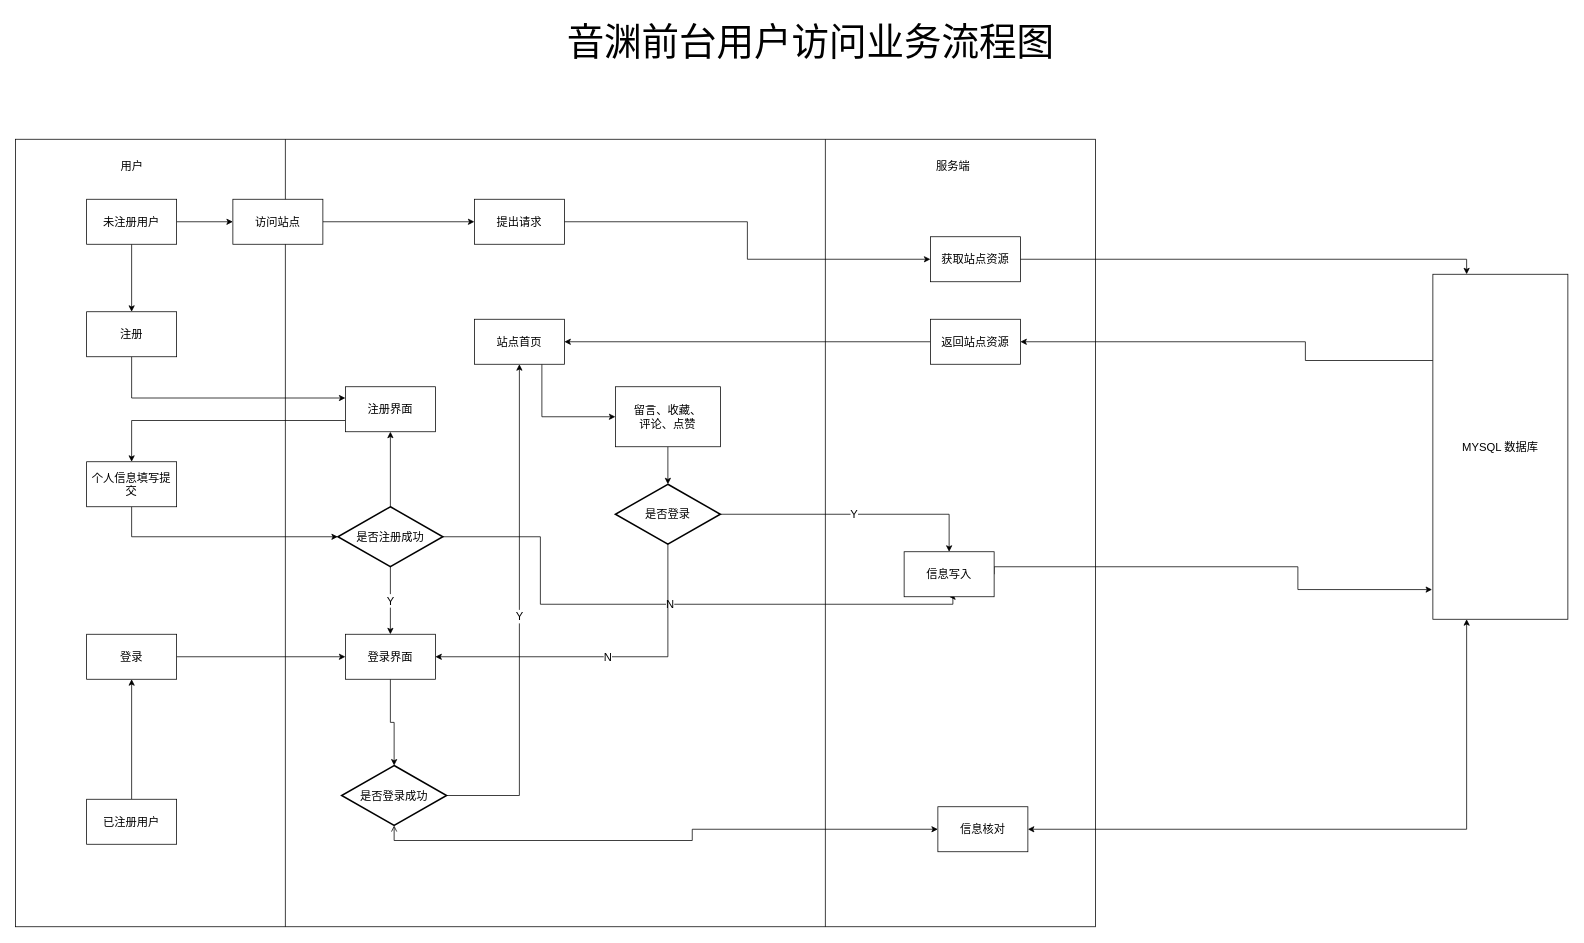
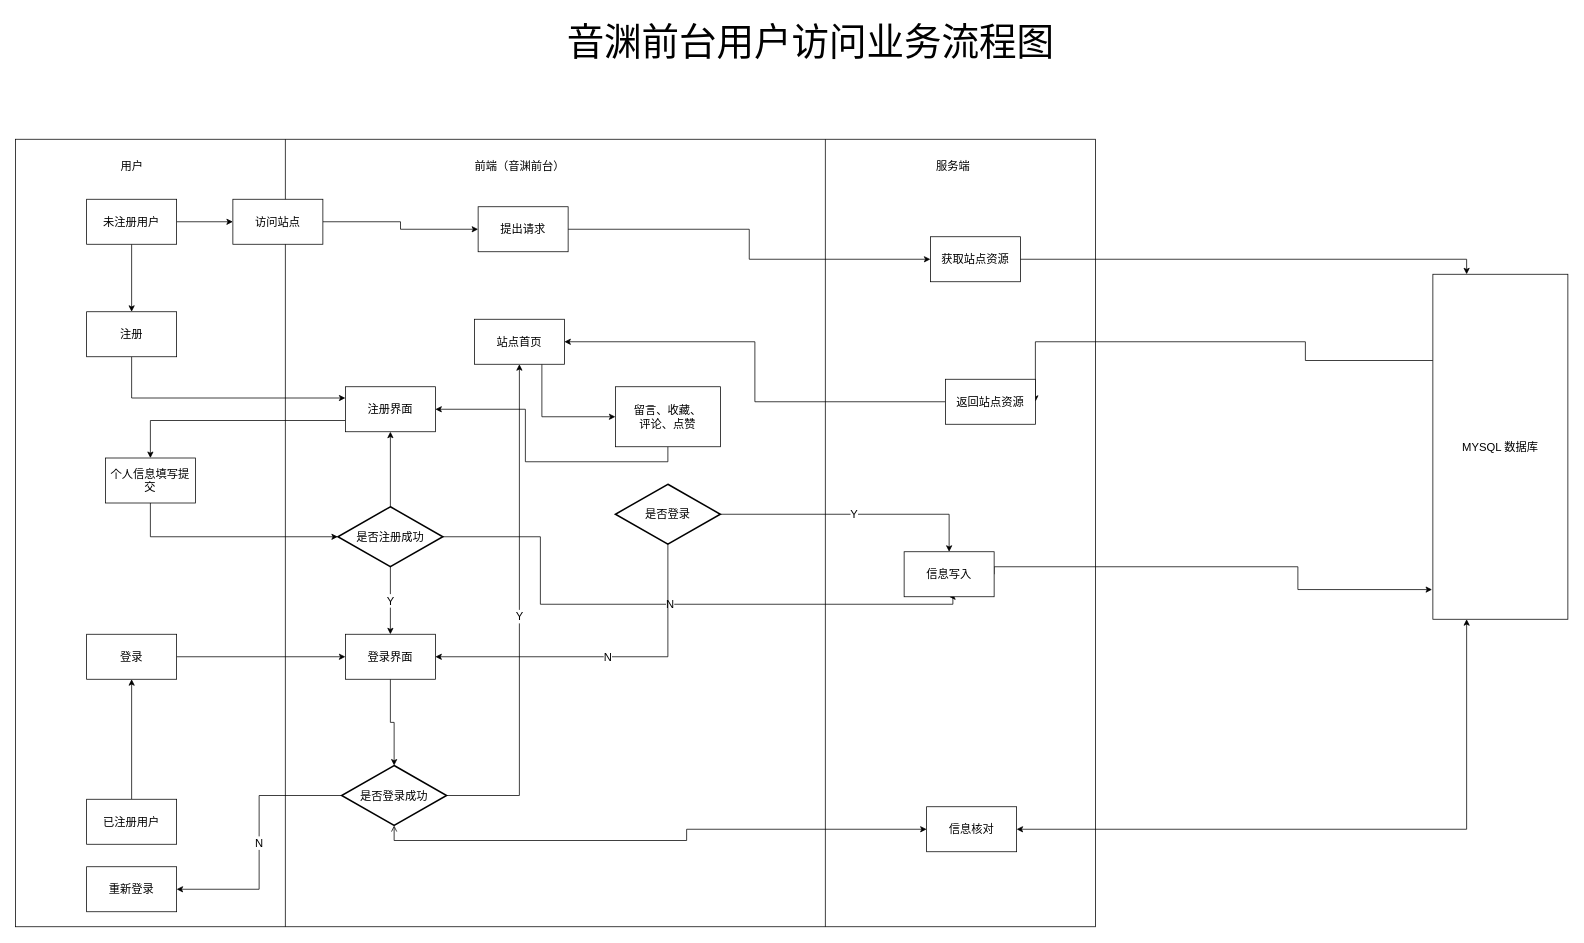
  <mxCell id="0" />
  <mxCell id="1" parent="0" />
  <mxCell id="2" value="" style="rounded=0;whiteSpace=wrap;html=1;fontSize=15;" vertex="1" parent="1"><mxGeometry x="20" y="185" width="1440" height="1050" as="geometry" /></mxCell>
  <mxCell id="3" value="" style="endArrow=none;html=1;rounded=0;entryX=0.25;entryY=0;entryDx=0;entryDy=0;exitX=0.25;exitY=1;exitDx=0;exitDy=0;fontSize=15;" edge="1" parent="1" source="2" target="2"><mxGeometry width="50" height="50" relative="1" as="geometry"><mxPoint x="660" y="575" as="sourcePoint" /><mxPoint x="710" y="525" as="targetPoint" /></mxGeometry></mxCell>
  <mxCell id="4" value="" style="endArrow=none;html=1;rounded=0;entryX=0.75;entryY=0;entryDx=0;entryDy=0;exitX=0.75;exitY=1;exitDx=0;exitDy=0;fontSize=15;" edge="1" parent="1" source="2" target="2"><mxGeometry width="50" height="50" relative="1" as="geometry"><mxPoint x="660" y="415" as="sourcePoint" /><mxPoint x="710" y="365" as="targetPoint" /></mxGeometry></mxCell>
  <mxCell id="5" value="用户" style="text;html=1;resizable=0;autosize=1;align=center;verticalAlign=middle;points=[];fillColor=none;strokeColor=none;rounded=0;fontSize=15;" vertex="1" parent="1"><mxGeometry x="150" y="205" width="50" height="30" as="geometry" /></mxCell>
+ <mxCell id="6" value="前端（音渊前台）" style="text;html=1;resizable=0;autosize=1;align=center;verticalAlign=middle;points=[];fillColor=none;strokeColor=none;rounded=0;fontSize=15;" vertex="1" parent="1"><mxGeometry x="622" y="205" width="140" height="30" as="geometry" /></mxCell>
  <mxCell id="7" value="服务端" style="text;html=1;resizable=0;autosize=1;align=center;verticalAlign=middle;points=[];fillColor=none;strokeColor=none;rounded=0;fontSize=15;" vertex="1" parent="1"><mxGeometry x="1235" y="205" width="70" height="30" as="geometry" /></mxCell>
  <mxCell id="8" style="edgeStyle=orthogonalEdgeStyle;rounded=0;orthogonalLoop=1;jettySize=auto;html=1;exitX=1;exitY=0.5;exitDx=0;exitDy=0;entryX=0;entryY=0.5;entryDx=0;entryDy=0;fontSize=15;" edge="1" parent="1" source="10" target="16"><mxGeometry relative="1" as="geometry" /></mxCell>
  <mxCell id="9" style="edgeStyle=orthogonalEdgeStyle;rounded=0;orthogonalLoop=1;jettySize=auto;html=1;exitX=0.5;exitY=1;exitDx=0;exitDy=0;entryX=0.5;entryY=0;entryDx=0;entryDy=0;fontSize=15;" edge="1" parent="1" source="10" target="14"><mxGeometry relative="1" as="geometry" /></mxCell>
  <mxCell id="10" value="未注册用户" style="rounded=0;whiteSpace=wrap;html=1;fontSize=15;" vertex="1" parent="1"><mxGeometry x="115" y="265" width="120" height="60" as="geometry" /></mxCell>
  <mxCell id="11" style="edgeStyle=orthogonalEdgeStyle;rounded=0;orthogonalLoop=1;jettySize=auto;html=1;exitX=0.5;exitY=0;exitDx=0;exitDy=0;entryX=0.5;entryY=1;entryDx=0;entryDy=0;fontSize=15;" edge="1" parent="1" source="12" target="36"><mxGeometry relative="1" as="geometry" /></mxCell>
  <mxCell id="12" value="已注册用户" style="rounded=0;whiteSpace=wrap;html=1;fontSize=15;" vertex="1" parent="1"><mxGeometry x="115" y="1065" width="120" height="60" as="geometry" /></mxCell>
  <mxCell id="13" style="edgeStyle=orthogonalEdgeStyle;rounded=0;orthogonalLoop=1;jettySize=auto;html=1;exitX=0.5;exitY=1;exitDx=0;exitDy=0;entryX=0;entryY=0.25;entryDx=0;entryDy=0;fontSize=15;" edge="1" parent="1" source="14" target="28"><mxGeometry relative="1" as="geometry" /></mxCell>
  <mxCell id="14" value="注册" style="rounded=0;whiteSpace=wrap;html=1;fontSize=15;" vertex="1" parent="1"><mxGeometry x="115" y="415" width="120" height="60" as="geometry" /></mxCell>
  <mxCell id="15" style="edgeStyle=orthogonalEdgeStyle;rounded=0;orthogonalLoop=1;jettySize=auto;html=1;exitX=1;exitY=0.5;exitDx=0;exitDy=0;entryX=0;entryY=0.5;entryDx=0;entryDy=0;fontSize=15;" edge="1" parent="1" source="16" target="18"><mxGeometry relative="1" as="geometry" /></mxCell>
  <mxCell id="16" value="访问站点" style="rounded=0;whiteSpace=wrap;html=1;fontSize=15;" vertex="1" parent="1"><mxGeometry x="310" y="265" width="120" height="60" as="geometry" /></mxCell>
  <mxCell id="17" style="edgeStyle=orthogonalEdgeStyle;rounded=0;orthogonalLoop=1;jettySize=auto;html=1;exitX=1;exitY=0.5;exitDx=0;exitDy=0;entryX=0;entryY=0.5;entryDx=0;entryDy=0;fontSize=15;" edge="1" parent="1" source="18" target="20"><mxGeometry relative="1" as="geometry" /></mxCell>
- <mxCell id="18" value="提出请求" style="rounded=0;whiteSpace=wrap;html=1;fontSize=15;" vertex="1" parent="1"><mxGeometry x="632" y="265" width="120" height="60" as="geometry" /></mxCell>
+ <mxCell id="18" value="提出请求" style="rounded=0;whiteSpace=wrap;html=1;fontSize=15;" vertex="1" parent="1"><mxGeometry x="637" y="275" width="120" height="60" as="geometry" /></mxCell>
  <mxCell id="19" style="edgeStyle=orthogonalEdgeStyle;rounded=0;orthogonalLoop=1;jettySize=auto;html=1;exitX=1;exitY=0.5;exitDx=0;exitDy=0;entryX=0.25;entryY=0;entryDx=0;entryDy=0;fontSize=15;" edge="1" parent="1" source="20" target="22"><mxGeometry relative="1" as="geometry" /></mxCell>
  <mxCell id="20" value="获取站点资源" style="rounded=0;whiteSpace=wrap;html=1;fontSize=15;" vertex="1" parent="1"><mxGeometry x="1240" y="315" width="120" height="60" as="geometry" /></mxCell>
  <mxCell id="21" style="edgeStyle=orthogonalEdgeStyle;rounded=0;orthogonalLoop=1;jettySize=auto;html=1;exitX=0;exitY=0.25;exitDx=0;exitDy=0;entryX=1;entryY=0.5;entryDx=0;entryDy=0;fontSize=15;" edge="1" parent="1" source="22" target="24"><mxGeometry relative="1" as="geometry"><Array as="points"><mxPoint x="1740" y="480" /><mxPoint x="1740" y="455" /></Array></mxGeometry></mxCell>
  <mxCell id="22" value="MYSQL 数据库" style="rounded=0;whiteSpace=wrap;html=1;fontSize=15;" vertex="1" parent="1"><mxGeometry x="1910" y="365" width="180" height="460" as="geometry" /></mxCell>
  <mxCell id="23" style="edgeStyle=orthogonalEdgeStyle;rounded=0;orthogonalLoop=1;jettySize=auto;html=1;exitX=0;exitY=0.5;exitDx=0;exitDy=0;entryX=1;entryY=0.5;entryDx=0;entryDy=0;fontSize=15;" edge="1" parent="1" source="24" target="26"><mxGeometry relative="1" as="geometry" /></mxCell>
- <mxCell id="24" value="返回站点资源" style="rounded=0;whiteSpace=wrap;html=1;fontSize=15;" vertex="1" parent="1"><mxGeometry x="1240" y="425" width="120" height="60" as="geometry" /></mxCell>
+ <mxCell id="24" value="返回站点资源" style="rounded=0;whiteSpace=wrap;html=1;fontSize=15;" vertex="1" parent="1"><mxGeometry x="1260" y="505" width="120" height="60" as="geometry" /></mxCell>
  <mxCell id="25" style="edgeStyle=orthogonalEdgeStyle;rounded=0;orthogonalLoop=1;jettySize=auto;html=1;exitX=0.75;exitY=1;exitDx=0;exitDy=0;entryX=0;entryY=0.5;entryDx=0;entryDy=0;startArrow=none;startFill=0;fontSize=15;" edge="1" parent="1" source="26" target="49"><mxGeometry relative="1" as="geometry" /></mxCell>
  <mxCell id="26" value="站点首页" style="rounded=0;whiteSpace=wrap;html=1;fontSize=15;" vertex="1" parent="1"><mxGeometry x="632" y="425" width="120" height="60" as="geometry" /></mxCell>
  <mxCell id="27" style="edgeStyle=orthogonalEdgeStyle;rounded=0;orthogonalLoop=1;jettySize=auto;html=1;exitX=0;exitY=0.75;exitDx=0;exitDy=0;entryX=0.5;entryY=0;entryDx=0;entryDy=0;fontSize=15;" edge="1" parent="1" source="28" target="30"><mxGeometry relative="1" as="geometry" /></mxCell>
  <mxCell id="28" value="注册界面" style="rounded=0;whiteSpace=wrap;html=1;fontSize=15;" vertex="1" parent="1"><mxGeometry x="460" y="515" width="120" height="60" as="geometry" /></mxCell>
  <mxCell id="29" style="edgeStyle=orthogonalEdgeStyle;rounded=0;orthogonalLoop=1;jettySize=auto;html=1;exitX=0.5;exitY=1;exitDx=0;exitDy=0;entryX=0;entryY=0.5;entryDx=0;entryDy=0;entryPerimeter=0;fontSize=15;startArrow=none;startFill=0;" edge="1" parent="1" source="30" target="34"><mxGeometry relative="1" as="geometry" /></mxCell>
- <mxCell id="30" value="个人信息填写提交" style="rounded=0;whiteSpace=wrap;html=1;fontSize=15;" vertex="1" parent="1"><mxGeometry x="115" y="615" width="120" height="60" as="geometry" /></mxCell>
+ <mxCell id="30" value="个人信息填写提交" style="rounded=0;whiteSpace=wrap;html=1;fontSize=15;" vertex="1" parent="1"><mxGeometry x="140" y="610" width="120" height="60" as="geometry" /></mxCell>
  <mxCell id="31" style="edgeStyle=orthogonalEdgeStyle;rounded=0;orthogonalLoop=1;jettySize=auto;html=1;exitX=0.5;exitY=0;exitDx=0;exitDy=0;exitPerimeter=0;entryX=0.5;entryY=1;entryDx=0;entryDy=0;fontSize=15;" edge="1" parent="1" source="34" target="28"><mxGeometry relative="1" as="geometry" /></mxCell>
  <mxCell id="32" value="Y" style="edgeStyle=orthogonalEdgeStyle;rounded=0;orthogonalLoop=1;jettySize=auto;html=1;exitX=0.5;exitY=1;exitDx=0;exitDy=0;exitPerimeter=0;entryX=0.5;entryY=0;entryDx=0;entryDy=0;fontSize=15;" edge="1" parent="1" source="34" target="38"><mxGeometry relative="1" as="geometry" /></mxCell>
  <mxCell id="33" value="N" style="edgeStyle=orthogonalEdgeStyle;rounded=0;orthogonalLoop=1;jettySize=auto;html=1;exitX=1;exitY=0.5;exitDx=0;exitDy=0;exitPerimeter=0;entryX=0.5;entryY=1;entryDx=0;entryDy=0;fontSize=15;startArrow=none;startFill=0;" edge="1" parent="1" source="34" target="47"><mxGeometry relative="1" as="geometry"><Array as="points"><mxPoint x="720" y="715" /><mxPoint x="720" y="805" /><mxPoint x="1270" y="805" /></Array></mxGeometry></mxCell>
  <mxCell id="34" value="是否注册成功" style="strokeWidth=2;html=1;shape=mxgraph.flowchart.decision;whiteSpace=wrap;fontSize=15;" vertex="1" parent="1"><mxGeometry x="450" y="675" width="140" height="80" as="geometry" /></mxCell>
  <mxCell id="35" style="edgeStyle=orthogonalEdgeStyle;rounded=0;orthogonalLoop=1;jettySize=auto;html=1;exitX=1;exitY=0.5;exitDx=0;exitDy=0;entryX=0;entryY=0.5;entryDx=0;entryDy=0;fontSize=15;" edge="1" parent="1" source="36" target="38"><mxGeometry relative="1" as="geometry" /></mxCell>
  <mxCell id="36" value="登录" style="rounded=0;whiteSpace=wrap;html=1;fontSize=15;" vertex="1" parent="1"><mxGeometry x="115" y="845" width="120" height="60" as="geometry" /></mxCell>
  <mxCell id="37" style="edgeStyle=orthogonalEdgeStyle;rounded=0;orthogonalLoop=1;jettySize=auto;html=1;exitX=0.5;exitY=1;exitDx=0;exitDy=0;fontSize=15;" edge="1" parent="1" source="38" target="42"><mxGeometry relative="1" as="geometry" /></mxCell>
  <mxCell id="38" value="登录界面" style="rounded=0;whiteSpace=wrap;html=1;fontSize=15;" vertex="1" parent="1"><mxGeometry x="460" y="845" width="120" height="60" as="geometry" /></mxCell>
  <mxCell id="39" value="Y" style="edgeStyle=orthogonalEdgeStyle;rounded=0;orthogonalLoop=1;jettySize=auto;html=1;exitX=1;exitY=0.5;exitDx=0;exitDy=0;exitPerimeter=0;entryX=0.5;entryY=1;entryDx=0;entryDy=0;fontSize=15;" edge="1" parent="1" source="42" target="26"><mxGeometry relative="1" as="geometry"><mxPoint x="760" y="905" as="targetPoint" /></mxGeometry></mxCell>
+ <mxCell id="40" value="N" style="edgeStyle=orthogonalEdgeStyle;rounded=0;orthogonalLoop=1;jettySize=auto;html=1;exitX=0;exitY=0.5;exitDx=0;exitDy=0;exitPerimeter=0;entryX=1;entryY=0.5;entryDx=0;entryDy=0;fontSize=15;" edge="1" parent="1" source="42" target="43"><mxGeometry relative="1" as="geometry" /></mxCell>
  <mxCell id="41" style="edgeStyle=orthogonalEdgeStyle;rounded=0;orthogonalLoop=1;jettySize=auto;html=1;exitX=0.5;exitY=1;exitDx=0;exitDy=0;exitPerimeter=0;entryX=0;entryY=0.5;entryDx=0;entryDy=0;startArrow=open;startFill=0;fontSize=15;" edge="1" parent="1" source="42" target="45"><mxGeometry relative="1" as="geometry" /></mxCell>
  <mxCell id="42" value="是否登录成功" style="strokeWidth=2;html=1;shape=mxgraph.flowchart.decision;whiteSpace=wrap;fontSize=15;" vertex="1" parent="1"><mxGeometry x="455" y="1020" width="140" height="80" as="geometry" /></mxCell>
+ <mxCell id="43" value="重新登录" style="rounded=0;whiteSpace=wrap;html=1;fontSize=15;" vertex="1" parent="1"><mxGeometry x="115" y="1155" width="120" height="60" as="geometry" /></mxCell>
  <mxCell id="44" style="edgeStyle=orthogonalEdgeStyle;rounded=0;orthogonalLoop=1;jettySize=auto;html=1;exitX=1;exitY=0.5;exitDx=0;exitDy=0;entryX=0.25;entryY=1;entryDx=0;entryDy=0;startArrow=classic;startFill=1;fontSize=15;" edge="1" parent="1" source="45" target="22"><mxGeometry relative="1" as="geometry" /></mxCell>
- <mxCell id="45" value="信息核对" style="rounded=0;whiteSpace=wrap;html=1;fontSize=15;" vertex="1" parent="1"><mxGeometry x="1250" y="1075" width="120" height="60" as="geometry" /></mxCell>
+ <mxCell id="45" value="信息核对" style="rounded=0;whiteSpace=wrap;html=1;fontSize=15;" vertex="1" parent="1"><mxGeometry x="1235" y="1075" width="120" height="60" as="geometry" /></mxCell>
  <mxCell id="46" style="edgeStyle=orthogonalEdgeStyle;rounded=0;orthogonalLoop=1;jettySize=auto;html=1;exitX=1;exitY=0.5;exitDx=0;exitDy=0;entryX=-0.006;entryY=0.914;entryDx=0;entryDy=0;entryPerimeter=0;fontSize=15;startArrow=none;startFill=0;" edge="1" parent="1" source="47" target="22"><mxGeometry relative="1" as="geometry"><Array as="points"><mxPoint x="1730" y="755" /><mxPoint x="1730" y="785" /></Array></mxGeometry></mxCell>
  <mxCell id="47" value="信息写入" style="rounded=0;whiteSpace=wrap;html=1;fontSize=15;" vertex="1" parent="1"><mxGeometry x="1205" y="735" width="120" height="60" as="geometry" /></mxCell>
- <mxCell id="48" style="edgeStyle=orthogonalEdgeStyle;rounded=0;orthogonalLoop=1;jettySize=auto;html=1;exitX=0.5;exitY=1;exitDx=0;exitDy=0;entryX=0.5;entryY=0;entryDx=0;entryDy=0;entryPerimeter=0;startArrow=none;startFill=0;fontSize=15;" edge="1" parent="1" source="49" target="52"><mxGeometry relative="1" as="geometry" /></mxCell>
+ <mxCell id="48" style="edgeStyle=orthogonalEdgeStyle;rounded=0;orthogonalLoop=1;jettySize=auto;html=1;exitX=0.5;exitY=1;exitDx=0;exitDy=0;startArrow=none;startFill=0;fontSize=15;" edge="1" parent="1" source="49" target="28"><mxGeometry relative="1" as="geometry" /></mxCell>
  <mxCell id="49" value="留言、收藏、&lt;br&gt;评论、点赞" style="rounded=0;whiteSpace=wrap;html=1;fontSize=15;" vertex="1" parent="1"><mxGeometry x="820" y="515" width="140" height="80" as="geometry" /></mxCell>
  <mxCell id="50" value="Y" style="edgeStyle=orthogonalEdgeStyle;rounded=0;orthogonalLoop=1;jettySize=auto;html=1;exitX=1;exitY=0.5;exitDx=0;exitDy=0;exitPerimeter=0;entryX=0.5;entryY=0;entryDx=0;entryDy=0;startArrow=none;startFill=0;fontSize=15;" edge="1" parent="1" source="52" target="47"><mxGeometry relative="1" as="geometry" /></mxCell>
  <mxCell id="51" value="N" style="edgeStyle=orthogonalEdgeStyle;rounded=0;orthogonalLoop=1;jettySize=auto;html=1;exitX=0.5;exitY=1;exitDx=0;exitDy=0;exitPerimeter=0;entryX=1;entryY=0.5;entryDx=0;entryDy=0;startArrow=none;startFill=0;fontSize=15;" edge="1" parent="1" source="52" target="38"><mxGeometry relative="1" as="geometry" /></mxCell>
  <mxCell id="52" value="是否登录" style="strokeWidth=2;html=1;shape=mxgraph.flowchart.decision;whiteSpace=wrap;fontSize=15;" vertex="1" parent="1"><mxGeometry x="820" y="645" width="140" height="80" as="geometry" /></mxCell>
  <mxCell id="53" value="音渊前台用户访问业务流程图" style="text;html=1;resizable=0;autosize=1;align=center;verticalAlign=middle;points=[];fillColor=none;strokeColor=none;rounded=0;fontSize=50;fontFamily=Helvetica;" vertex="1" parent="1"><mxGeometry x="745" y="20" width="670" height="70" as="geometry" /></mxCell>
